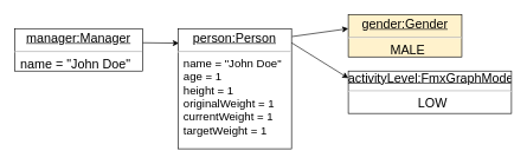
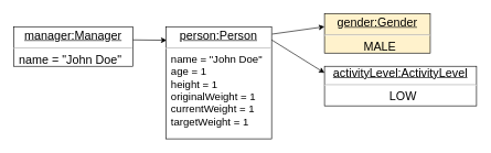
  <mxCell id="0" />
  <mxCell id="1" parent="0" />
  <mxCell id="2" value="" style="endArrow=classic;html=1;exitX=1;exitY=0.5;exitDx=0;exitDy=0;entryX=0.008;entryY=0.121;entryDx=0;entryDy=0;entryPerimeter=0;" edge="1" parent="1" target="3"><mxGeometry width="50" height="50" relative="1" as="geometry"><mxPoint x="200" y="60" as="sourcePoint" /><mxPoint x="370" y="53" as="targetPoint" /></mxGeometry></mxCell>
  <mxCell id="3" value="&lt;p style=&quot;margin: 4px 0px 0px ; text-align: center&quot;&gt;&lt;font style=&quot;font-size: 18px&quot;&gt;&lt;u&gt;person:Person&lt;/u&gt;&lt;/font&gt;&lt;/p&gt;&lt;hr&gt;&lt;p style=&quot;margin: 0px ; margin-left: 8px&quot;&gt;&lt;font size=&quot;3&quot;&gt;name = &quot;John Doe&quot;&lt;span style=&quot;color: rgba(0 , 0 , 0 , 0) ; font-family: monospace&quot;&gt;%3CmxGraphModel%3E%3Croot%3E%3CmxCell%20id%3D%220%22%2F%3E%3CmxCell%20id%3D%221%22%20parent%3D%220%22%2F%3E%3CmxCell%20id%3D%222%22%20value%3D%22%26lt%3Bfont%20style%3D%26quot%3Bfont-size%3A%2018px%26quot%3B%26gt%3B%26lt%3Bu%26gt%3B%3AManager%26lt%3B%2Fu%26gt%3B%26lt%3B%2Ffont%26gt%3B%22%20style%3D%22html%3D1%3B%22%20vertex%3D%221%22%20parent%3D%221%22%3E%3CmxGeometry%20x%3D%2270%22%20y%3D%22230%22%20width%3D%22130%22%20height%3D%2240%22%20as%3D%22geometry%22%2F%3E%3C%2FmxCell%3E%3C%2Froot%3E%3C%2FmxGraphModel%3E&lt;/span&gt;&lt;span style=&quot;color: rgba(0 , 0 , 0 , 0) ; font-family: monospace&quot;&gt;%3CmxGraphModel%3E%3Croot%3E%3CmxCell%20id%3D%220%22%2F%3E%3CmxCell%20id%3D%221%22%20parent%3D%220%22%2F%3E%3CmxCell%20id%3D%222%22%20value%3D%22%26lt%3Bfont%20style%3D%26quot%3Bfont-size%3A%2018px%26quot%3B%26gt%3B%26lt%3Bu%26gt%3B%3AManager%26lt%3B%2Fu%26gt%3B%26lt%3B%2Ffont%26gt%3B%22%20style%3D%22html%3D1%3B%22%20vertex%3D%221%22%20parent%3D%221%22%3E%3CmxGeometry%20x%3D%2270%22%20y%3D%22230%22%20width%3D%22130%22%20height%3D%2240%22%20as%3D%22geometry%22%2F%3E%3C%2FmxCell%3E%3C%2Froot%3E%3C%2FmxGraphModel%3E&lt;/span&gt;&lt;br&gt;age = 1&lt;/font&gt;&lt;/p&gt;&lt;p style=&quot;margin: 0px ; margin-left: 8px&quot;&gt;&lt;font size=&quot;3&quot;&gt;height = 1&lt;/font&gt;&lt;/p&gt;&lt;p style=&quot;margin: 0px ; margin-left: 8px&quot;&gt;&lt;font size=&quot;3&quot;&gt;originalWeight = 1&lt;/font&gt;&lt;/p&gt;&lt;p style=&quot;margin: 0px ; margin-left: 8px&quot;&gt;&lt;font size=&quot;3&quot;&gt;currentWeight = 1&lt;/font&gt;&lt;/p&gt;&lt;p style=&quot;margin: 0px ; margin-left: 8px&quot;&gt;&lt;font size=&quot;3&quot;&gt;targetWeight = 1&lt;/font&gt;&lt;/p&gt;" style="verticalAlign=top;align=left;overflow=fill;fontSize=12;fontFamily=Helvetica;html=1;" vertex="1" parent="1"><mxGeometry x="250" y="40" width="160" height="170" as="geometry" /></mxCell>
  <mxCell id="4" value="" style="endArrow=classic;html=1;exitX=1.005;exitY=0.066;exitDx=0;exitDy=0;exitPerimeter=0;" edge="1" parent="1" source="3"><mxGeometry width="50" height="50" relative="1" as="geometry"><mxPoint x="550" y="100" as="sourcePoint" /><mxPoint x="490" y="40" as="targetPoint" /></mxGeometry></mxCell>
  <mxCell id="5" value="" style="endArrow=classic;html=1;" edge="1" parent="1"><mxGeometry width="50" height="50" relative="1" as="geometry"><mxPoint x="410" y="60" as="sourcePoint" /><mxPoint x="490" y="110" as="targetPoint" /></mxGeometry></mxCell>
  <mxCell id="6" value="&lt;p style=&quot;margin: 4px 0px 0px&quot;&gt;&lt;u style=&quot;font-size: 18px&quot;&gt;gender:Gender&lt;/u&gt;&lt;br&gt;&lt;/p&gt;&lt;hr&gt;&lt;p style=&quot;margin: 0px ; margin-left: 8px&quot;&gt;&lt;font style=&quot;font-size: 18px&quot;&gt;MALE&lt;/font&gt;&lt;/p&gt;&lt;p style=&quot;margin: 0px ; margin-left: 8px&quot;&gt;&lt;br&gt;&lt;/p&gt;" style="verticalAlign=top;align=center;overflow=fill;fontSize=12;fontFamily=Helvetica;html=1;fillColor=#fff2cc;" vertex="1" parent="1"><mxGeometry x="490" y="20" width="160" height="60" as="geometry" /></mxCell>
- <mxCell id="7" value="&lt;u style=&quot;font-size: 18px&quot;&gt;activityLevel:FmxGraphModel&lt;br&gt;&lt;/u&gt;&lt;hr&gt;&lt;p style=&quot;margin: 0px ; margin-left: 8px&quot;&gt;&lt;font style=&quot;font-size: 18px&quot;&gt;LOW&lt;/font&gt;&lt;/p&gt;&lt;p style=&quot;margin: 0px ; margin-left: 8px&quot;&gt;&lt;br&gt;&lt;/p&gt;" style="verticalAlign=top;align=center;overflow=fill;fontSize=12;fontFamily=Helvetica;html=1;" vertex="1" parent="1"><mxGeometry x="490" y="100" width="230" height="60" as="geometry" /></mxCell>
+ <mxCell id="7" value="&lt;u style=&quot;font-size: 18px&quot;&gt;activityLevel:ActivityLevel&lt;br&gt;&lt;/u&gt;&lt;hr&gt;&lt;p style=&quot;margin: 0px ; margin-left: 8px&quot;&gt;&lt;font style=&quot;font-size: 18px&quot;&gt;LOW&lt;/font&gt;&lt;/p&gt;&lt;p style=&quot;margin: 0px ; margin-left: 8px&quot;&gt;&lt;br&gt;&lt;/p&gt;" style="verticalAlign=top;align=center;overflow=fill;fontSize=12;fontFamily=Helvetica;html=1;" vertex="1" parent="1"><mxGeometry x="490" y="100" width="230" height="60" as="geometry" /></mxCell>
  <mxCell id="8" value="&lt;p style=&quot;margin: 4px 0px 0px ; text-align: center&quot;&gt;&lt;font style=&quot;font-size: 18px&quot;&gt;&lt;u&gt;manager:Manager&lt;/u&gt;&lt;/font&gt;&lt;/p&gt;&lt;hr&gt;&lt;p style=&quot;margin: 0px ; margin-left: 8px&quot;&gt;&lt;font style=&quot;font-size: 18px&quot;&gt;name = &quot;John Doe&quot;&lt;span style=&quot;color: rgba(0 , 0 , 0 , 0) ; font-family: monospace&quot;&gt;%3CmxGraphModel%3E%3Croot%3E%3CmxCell%20id%3D%220%22%2F%3E%3CmxCell%20id%3D%221%22%20parent%3D%220%22%2F%3E%3CmxCell%20id%3D%222%22%20value%3D%22%26lt%3Bfont%20style%3D%26quot%3Bfont-size%3A%2018px%26quot%3B%26gt%3B%26lt%3Bu%26gt%3B%3AManager%26lt%3B%2Fu%26gt%3B%26lt%3B%2Ffont%26gt%3B%22%20style%3D%22html%3D1%3B%22%20vertex%3D%221%22%20parent%3D%221%22%3E%3CmxGeometry%20x%3D%2270%22%20y%3D%22230%22%20width%3D%22130%22%20height%3D%2240%22%20as%3D%22geometry%22%2F%3E%3C%2FmxCell%3E%3C%2Froot%3E%3C%2FmxGraphModel%3E&lt;/span&gt;&lt;span style=&quot;color: rgba(0 , 0 , 0 , 0) ; font-family: monospace&quot;&gt;%3CmxGraphModel%3E%3Croot%3E%3CmxCell%20id%3D%220%22%2F%3E%3CmxCell%20id%3D%221%22%20parent%3D%220%22%2F%3E%3CmxCell%20id%3D%222%22%20value%3D%22%26lt%3Bfont%20style%3D%26quot%3Bfont-size%3A%2018px%26quot%3B%26gt%3B%26lt%3Bu%26gt%3B%3AManager%26lt%3B%2Fu%26gt%3B%26lt%3B%2Ffont%26gt%3B%22%20style%3D%22html%3D1%3B%22%20vertex%3D%221%22%20parent%3D%221%22%3E%3CmxGeometry%20x%3D%2270%22%20y%3D%22230%22%20width%3D%22130%22%20height%3D%2240%22%20as%3D%22geometry%22%2F%3E%3C%2FmxCell%3E%3C%2Froot%3E%3C%2FmxGraphModel%3E&lt;/span&gt;&lt;br&gt;&lt;/font&gt;&lt;br&gt;&lt;/p&gt;" style="verticalAlign=top;align=left;overflow=fill;fontSize=12;fontFamily=Helvetica;html=1;" vertex="1" parent="1"><mxGeometry x="20" y="40" width="180" height="60" as="geometry" /></mxCell>
